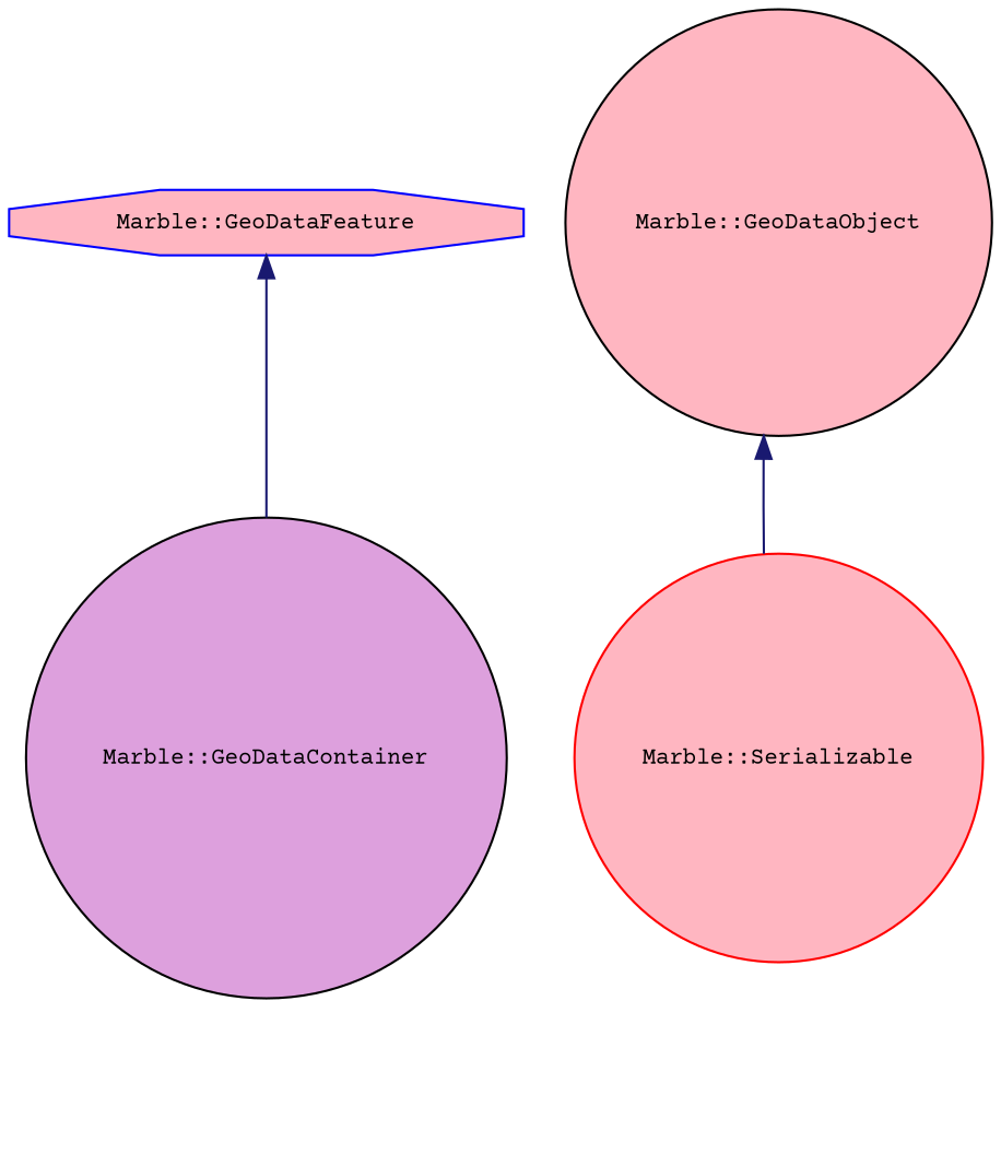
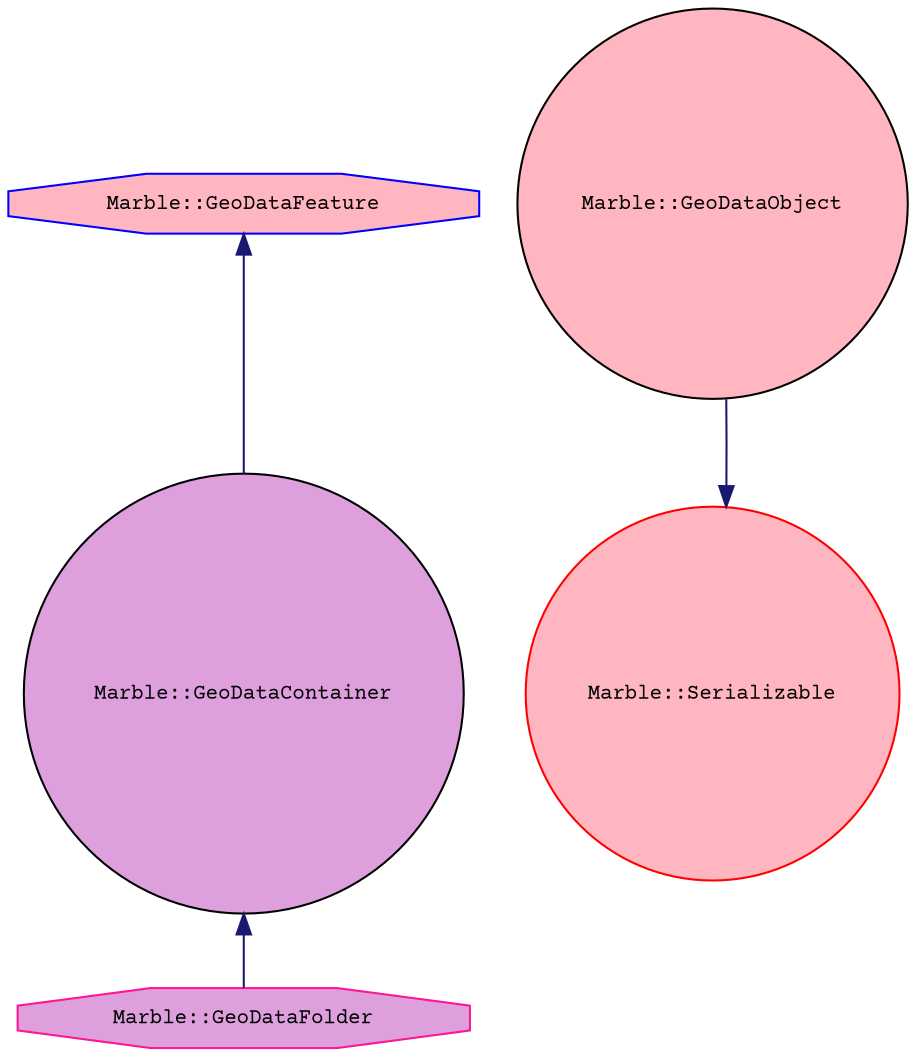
  digraph {
    fontname="Courier Prime"
    node [color=black fillcolor=lightpink fontname="Courier Prime" fontsize=10 shape=circle style=filled]
    edge [color=midnightblue dir=back fontname="Courier Prime" fontsize=10 labelfontname=Helvetica labelfontsize=10 style=solid]
+   n1 [color=deeppink fillcolor=plum fontcolor=black height=0.2 label="Marble::GeoDataFolder" shape=octagon width=0.4]
    n2 [fillcolor=plum height=0.2 label="Marble::GeoDataContainer" width=0.4]
    n3 [color=blue height=0.2 label="Marble::GeoDataFeature" shape=octagon width=0.4]
    n4 [height=0.2 label="Marble::GeoDataObject" width=0.4]
    n5 [color=red height=0.2 label="Marble::Serializable" width=0.4]
+   n2 -> n1
    n3 -> n2
-   n4 -> n5
+   n5 -> n4
  }
